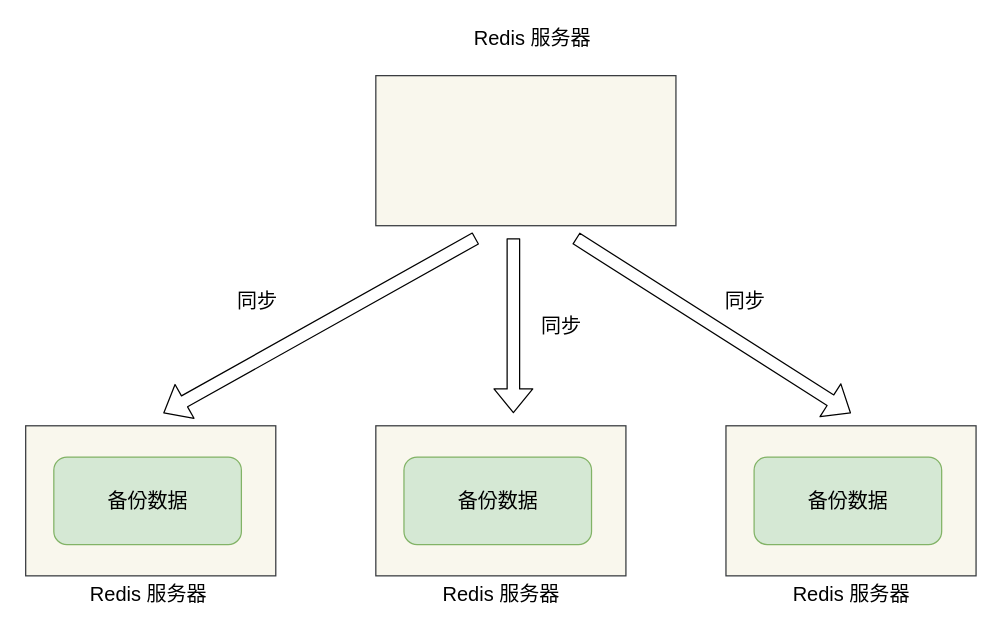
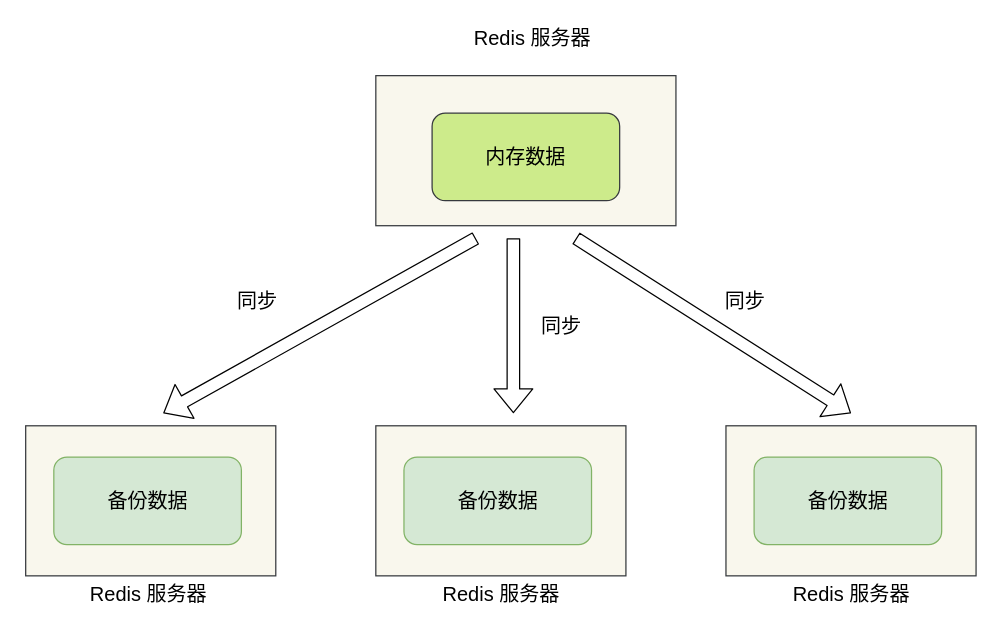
  <mxCell id="0" />
  <mxCell id="1" parent="0" />
  <mxCell id="2" value="" style="rounded=0;whiteSpace=wrap;html=1;fontSize=16;fillColor=#f9f7ed;strokeColor=#36393d;" vertex="1" parent="1"><mxGeometry x="300" y="60" width="240" height="120" as="geometry" /></mxCell>
+ <mxCell id="3" value="内存数据" style="rounded=1;whiteSpace=wrap;html=1;fontSize=16;fillColor=#cdeb8b;strokeColor=#36393d;" vertex="1" parent="1"><mxGeometry x="345" y="90" width="150" height="70" as="geometry" /></mxCell>
  <mxCell id="4" value="Redis 服务器" style="text;html=1;align=center;verticalAlign=middle;resizable=0;points=[];autosize=1;strokeColor=none;fontSize=16;" vertex="1" parent="1"><mxGeometry x="370" y="20" width="110" height="20" as="geometry" /></mxCell>
  <mxCell id="5" value="" style="rounded=0;whiteSpace=wrap;html=1;fontSize=16;fillColor=#f9f7ed;strokeColor=#36393d;" vertex="1" parent="1"><mxGeometry x="20" y="340" width="200" height="120" as="geometry" /></mxCell>
  <mxCell id="6" value="备份数据" style="rounded=1;whiteSpace=wrap;html=1;fontSize=16;fillColor=#d5e8d4;strokeColor=#82b366;" vertex="1" parent="1"><mxGeometry x="42.5" y="365" width="150" height="70" as="geometry" /></mxCell>
  <mxCell id="7" value="Redis 服务器" style="text;html=1;align=center;verticalAlign=middle;resizable=0;points=[];autosize=1;strokeColor=none;fontSize=16;" vertex="1" parent="1"><mxGeometry x="62.5" y="465" width="110" height="20" as="geometry" /></mxCell>
  <mxCell id="8" value="Redis 服务器" style="text;html=1;align=center;verticalAlign=middle;resizable=0;points=[];autosize=1;strokeColor=none;fontSize=16;" vertex="1" parent="1"><mxGeometry x="345" y="465" width="110" height="20" as="geometry" /></mxCell>
  <mxCell id="9" value="" style="rounded=0;whiteSpace=wrap;html=1;fontSize=16;fillColor=#f9f7ed;strokeColor=#36393d;" vertex="1" parent="1"><mxGeometry x="300" y="340" width="200" height="120" as="geometry" /></mxCell>
  <mxCell id="10" value="备份数据" style="rounded=1;whiteSpace=wrap;html=1;fontSize=16;fillColor=#d5e8d4;strokeColor=#82b366;" vertex="1" parent="1"><mxGeometry x="322.5" y="365" width="150" height="70" as="geometry" /></mxCell>
  <mxCell id="11" value="Redis 服务器" style="text;html=1;align=center;verticalAlign=middle;resizable=0;points=[];autosize=1;strokeColor=none;fontSize=16;" vertex="1" parent="1"><mxGeometry x="625" y="465" width="110" height="20" as="geometry" /></mxCell>
  <mxCell id="12" value="" style="rounded=0;whiteSpace=wrap;html=1;fontSize=16;fillColor=#f9f7ed;strokeColor=#36393d;" vertex="1" parent="1"><mxGeometry x="580" y="340" width="200" height="120" as="geometry" /></mxCell>
  <mxCell id="13" value="备份数据" style="rounded=1;whiteSpace=wrap;html=1;fontSize=16;fillColor=#d5e8d4;strokeColor=#82b366;" vertex="1" parent="1"><mxGeometry x="602.5" y="365" width="150" height="70" as="geometry" /></mxCell>
  <mxCell id="14" value="" style="shape=flexArrow;endArrow=classic;html=1;fontSize=16;" edge="1" parent="1"><mxGeometry width="50" height="50" relative="1" as="geometry"><mxPoint x="380" y="190" as="sourcePoint" /><mxPoint x="130" y="330" as="targetPoint" /></mxGeometry></mxCell>
  <mxCell id="15" value="" style="shape=flexArrow;endArrow=classic;html=1;fontSize=16;" edge="1" parent="1"><mxGeometry width="50" height="50" relative="1" as="geometry"><mxPoint x="410" y="190" as="sourcePoint" /><mxPoint x="410" y="330" as="targetPoint" /></mxGeometry></mxCell>
  <mxCell id="16" value="" style="shape=flexArrow;endArrow=classic;html=1;fontSize=16;" edge="1" parent="1"><mxGeometry width="50" height="50" relative="1" as="geometry"><mxPoint x="460" y="190" as="sourcePoint" /><mxPoint x="680" y="330" as="targetPoint" /></mxGeometry></mxCell>
  <mxCell id="17" value="同步" style="text;html=1;align=center;verticalAlign=middle;resizable=0;points=[];autosize=1;strokeColor=none;fontSize=16;" vertex="1" parent="1"><mxGeometry x="570" y="230" width="50" height="20" as="geometry" /></mxCell>
  <mxCell id="18" value="同步" style="text;html=1;align=center;verticalAlign=middle;resizable=0;points=[];autosize=1;strokeColor=none;fontSize=16;" vertex="1" parent="1"><mxGeometry x="422.5" y="250" width="50" height="20" as="geometry" /></mxCell>
  <mxCell id="19" value="同步" style="text;html=1;align=center;verticalAlign=middle;resizable=0;points=[];autosize=1;strokeColor=none;fontSize=16;" vertex="1" parent="1"><mxGeometry x="180" y="230" width="50" height="20" as="geometry" /></mxCell>
